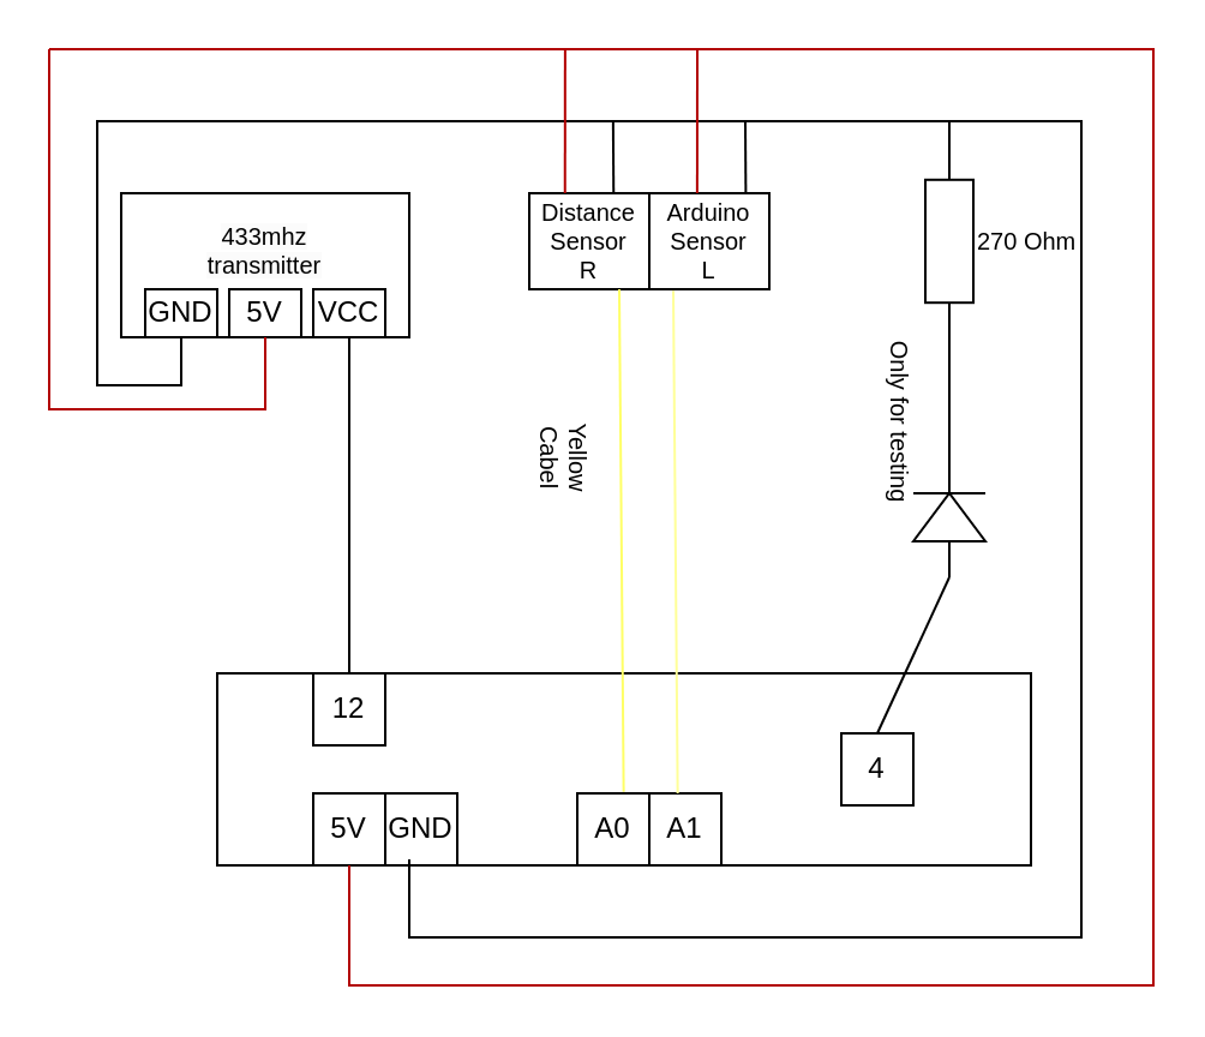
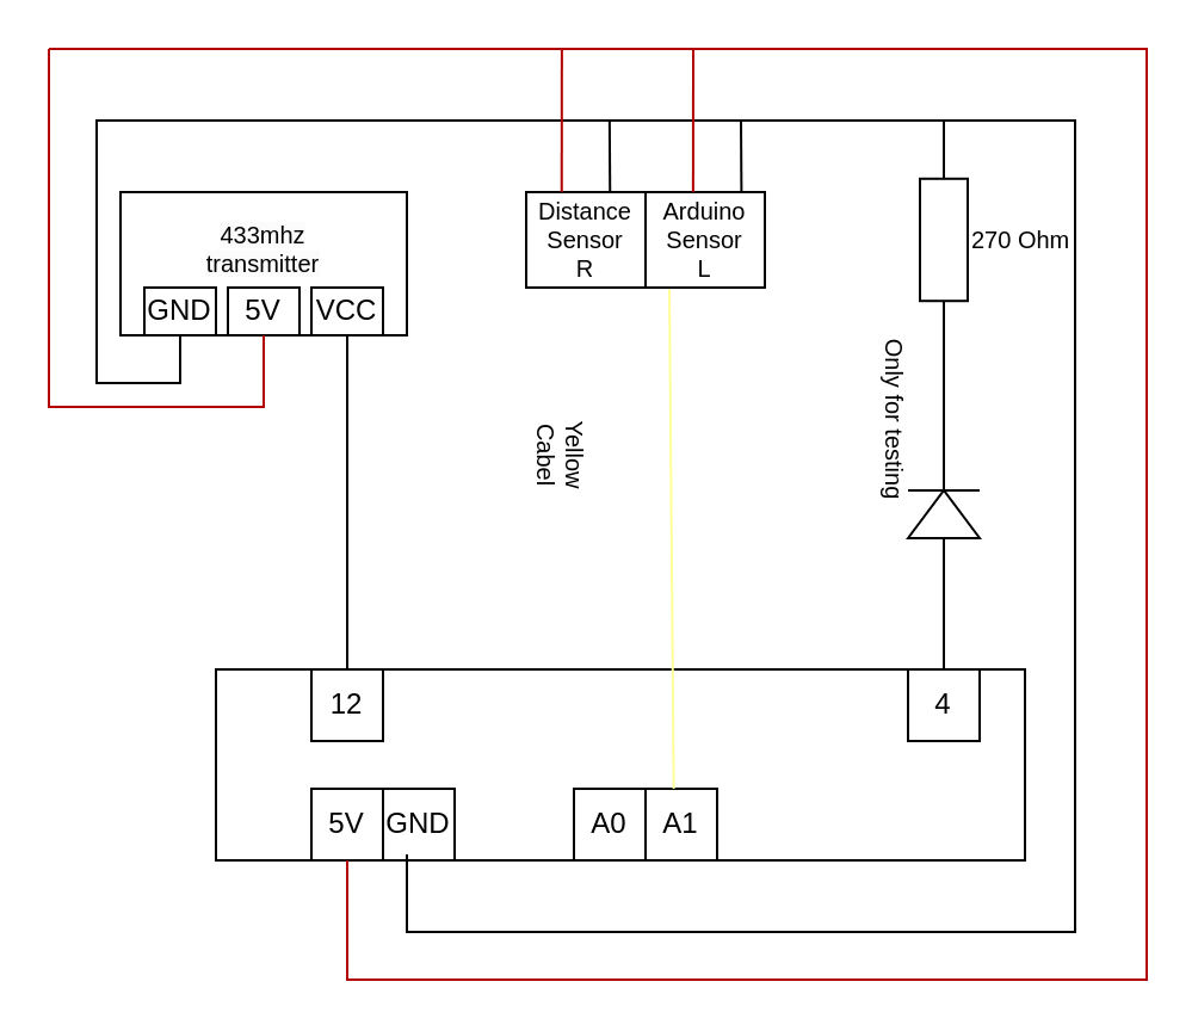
  <mxCell id="0" />
  <mxCell id="1" parent="0" />
  <mxCell id="2" value="" style="rounded=0;whiteSpace=wrap;html=1;fillColor=none;" vertex="1" parent="1"><mxGeometry x="90" y="280" width="339" height="80" as="geometry" /></mxCell>
  <mxCell id="3" value="5V" style="rounded=0;whiteSpace=wrap;html=1;fillColor=none;" vertex="1" parent="1"><mxGeometry x="130" y="330" width="30" height="30" as="geometry" /></mxCell>
  <mxCell id="4" value="GND" style="rounded=0;whiteSpace=wrap;html=1;fillColor=none;" vertex="1" parent="1"><mxGeometry x="160" y="330" width="30" height="30" as="geometry" /></mxCell>
  <mxCell id="5" value="A1" style="rounded=0;whiteSpace=wrap;html=1;fillColor=none;" vertex="1" parent="1"><mxGeometry x="270" y="330" width="30" height="30" as="geometry" /></mxCell>
  <mxCell id="6" value="A0" style="rounded=0;whiteSpace=wrap;html=1;fillColor=none;" vertex="1" parent="1"><mxGeometry x="240" y="330" width="30" height="30" as="geometry" /></mxCell>
  <mxCell id="7" value="12" style="rounded=0;whiteSpace=wrap;html=1;fillColor=none;" vertex="1" parent="1"><mxGeometry x="130" y="280" width="30" height="30" as="geometry" /></mxCell>
  <mxCell id="8" value="" style="endArrow=none;html=1;rounded=0;exitX=0.5;exitY=1;exitDx=0;exitDy=0;fillColor=#e51400;strokeColor=#B20000;" edge="1" parent="1" source="3"><mxGeometry width="50" height="50" relative="1" as="geometry"><mxPoint x="260" y="370" as="sourcePoint" /><mxPoint x="20" y="20" as="targetPoint" /><Array as="points"><mxPoint x="145" y="410" /><mxPoint x="480" y="410" /><mxPoint x="480" y="235" /><mxPoint x="480" y="20" /></Array></mxGeometry></mxCell>
  <mxCell id="9" value="" style="endArrow=none;html=1;rounded=0;exitX=0.5;exitY=1;exitDx=0;exitDy=0;fillColor=#f8cecc;strokeColor=#000000;" edge="1" parent="1"><mxGeometry width="50" height="50" relative="1" as="geometry"><mxPoint x="170" y="357.5" as="sourcePoint" /><mxPoint x="50" y="50" as="targetPoint" /><Array as="points"><mxPoint x="170" y="390" /><mxPoint x="450" y="390" /><mxPoint x="450" y="200" /><mxPoint x="450" y="50" /></Array></mxGeometry></mxCell>
- <mxCell id="10" value="4" style="rounded=0;whiteSpace=wrap;html=1;fillColor=none;" vertex="1" parent="1"><mxGeometry x="350" y="305" width="30" height="30" as="geometry" /></mxCell>
+ <mxCell id="10" value="4" style="rounded=0;whiteSpace=wrap;html=1;fillColor=none;" vertex="1" parent="1"><mxGeometry x="380" y="280" width="30" height="30" as="geometry" /></mxCell>
  <mxCell id="11" value="270 Ohm" style="pointerEvents=1;verticalLabelPosition=middle;shadow=0;dashed=0;align=left;html=1;verticalAlign=middle;shape=mxgraph.electrical.resistors.resistor_1;fillColor=none;direction=south;labelPosition=right;fontSize=10;" vertex="1" parent="1"><mxGeometry x="385" y="60" width="20" height="80" as="geometry" /></mxCell>
  <mxCell id="12" value="" style="pointerEvents=1;verticalLabelPosition=bottom;shadow=0;dashed=0;align=center;html=1;verticalAlign=top;shape=mxgraph.electrical.diodes.diode;fontSize=10;fontColor=#000000;rotation=90;direction=west;" vertex="1" parent="1"><mxGeometry x="370" y="200" width="50" height="30" as="geometry" /></mxCell>
  <mxCell id="13" value="" style="endArrow=none;html=1;rounded=0;strokeColor=#000000;fontSize=10;fontColor=#000000;entryX=0;entryY=0.5;entryDx=0;entryDy=0;entryPerimeter=0;exitX=0.5;exitY=0;exitDx=0;exitDy=0;" edge="1" parent="1" source="10" target="12"><mxGeometry width="50" height="50" relative="1" as="geometry"><mxPoint x="260" y="270" as="sourcePoint" /><mxPoint x="310" y="220" as="targetPoint" /></mxGeometry></mxCell>
  <mxCell id="14" value="" style="endArrow=none;html=1;rounded=0;strokeColor=#000000;fontSize=10;fontColor=#000000;entryX=1;entryY=0.5;entryDx=0;entryDy=0;entryPerimeter=0;exitX=1;exitY=0.5;exitDx=0;exitDy=0;exitPerimeter=0;" edge="1" parent="1" source="12" target="11"><mxGeometry width="50" height="50" relative="1" as="geometry"><mxPoint x="250" y="270" as="sourcePoint" /><mxPoint x="300" y="220" as="targetPoint" /></mxGeometry></mxCell>
  <mxCell id="15" value="" style="endArrow=none;html=1;rounded=0;strokeColor=#000000;fontSize=10;fontColor=#000000;exitX=0;exitY=0.5;exitDx=0;exitDy=0;exitPerimeter=0;" edge="1" parent="1" source="11"><mxGeometry width="50" height="50" relative="1" as="geometry"><mxPoint x="250" y="220" as="sourcePoint" /><mxPoint x="395" y="50" as="targetPoint" /></mxGeometry></mxCell>
  <mxCell id="16" value="Distance&lt;br&gt;Sensor&lt;br&gt;R" style="rounded=0;whiteSpace=wrap;html=1;fontSize=10;fontColor=#000000;fillColor=none;" vertex="1" parent="1"><mxGeometry x="220" y="80" width="50" height="40" as="geometry" /></mxCell>
  <mxCell id="17" value="Arduino&lt;br&gt;Sensor&lt;br&gt;L" style="rounded=0;whiteSpace=wrap;html=1;fontSize=10;fontColor=#000000;fillColor=none;" vertex="1" parent="1"><mxGeometry x="270" y="80" width="50" height="40" as="geometry" /></mxCell>
  <mxCell id="18" value="" style="endArrow=none;html=1;rounded=0;strokeColor=#000000;fontSize=10;fontColor=#000000;exitX=0.804;exitY=-0.001;exitDx=0;exitDy=0;exitPerimeter=0;" edge="1" parent="1" source="17"><mxGeometry width="50" height="50" relative="1" as="geometry"><mxPoint x="270" y="210" as="sourcePoint" /><mxPoint x="310" y="50" as="targetPoint" /></mxGeometry></mxCell>
  <mxCell id="19" value="" style="endArrow=none;html=1;rounded=0;strokeColor=#B20000;fontSize=10;fontColor=#000000;exitX=0.399;exitY=-0.001;exitDx=0;exitDy=0;exitPerimeter=0;fillColor=#e51400;" edge="1" parent="1" source="17"><mxGeometry width="50" height="50" relative="1" as="geometry"><mxPoint x="270" y="110" as="sourcePoint" /><mxPoint x="290" y="20" as="targetPoint" /></mxGeometry></mxCell>
  <mxCell id="20" value="" style="endArrow=none;html=1;rounded=0;strokeColor=#000000;fontSize=10;fontColor=#000000;exitX=0.804;exitY=-0.001;exitDx=0;exitDy=0;exitPerimeter=0;" edge="1" parent="1"><mxGeometry width="50" height="50" relative="1" as="geometry"><mxPoint x="255.13" y="80" as="sourcePoint" /><mxPoint x="254.93" y="50.04" as="targetPoint" /></mxGeometry></mxCell>
  <mxCell id="21" value="" style="endArrow=none;html=1;rounded=0;strokeColor=#B20000;fontSize=10;fontColor=#000000;exitX=0.399;exitY=-0.001;exitDx=0;exitDy=0;exitPerimeter=0;fillColor=#e51400;" edge="1" parent="1"><mxGeometry width="50" height="50" relative="1" as="geometry"><mxPoint x="234.88" y="80" as="sourcePoint" /><mxPoint x="234.93" y="20.04" as="targetPoint" /></mxGeometry></mxCell>
- <mxCell id="22" value="" style="endArrow=none;html=1;rounded=0;strokeColor=#FFFF66;fontSize=10;fontColor=#000000;entryX=0.75;entryY=1;entryDx=0;entryDy=0;exitX=0.644;exitY=-0.022;exitDx=0;exitDy=0;exitPerimeter=0;fillColor=#ffff88;" edge="1" parent="1" source="6" target="16"><mxGeometry width="50" height="50" relative="1" as="geometry"><mxPoint x="230" y="270" as="sourcePoint" /><mxPoint x="280" y="220" as="targetPoint" /></mxGeometry></mxCell>
  <mxCell id="23" value="" style="endArrow=none;html=1;rounded=0;strokeColor=#FFFF99;fontSize=10;fontColor=#000000;entryX=0.75;entryY=1;entryDx=0;entryDy=0;exitX=0.644;exitY=-0.022;exitDx=0;exitDy=0;exitPerimeter=0;fillColor=#ffff88;" edge="1" parent="1"><mxGeometry width="50" height="50" relative="1" as="geometry"><mxPoint x="281.82" y="330" as="sourcePoint" /><mxPoint x="280" y="120.66" as="targetPoint" /></mxGeometry></mxCell>
  <mxCell id="24" value="Yellow&lt;br&gt;Cabel" style="text;html=1;align=center;verticalAlign=middle;resizable=0;points=[];autosize=1;strokeColor=none;fillColor=none;fontSize=10;fontColor=#000000;rotation=90;" vertex="1" parent="1"><mxGeometry x="210" y="170" width="50" height="40" as="geometry" /></mxCell>
  <mxCell id="25" value="Only for testing&lt;br&gt;" style="text;html=1;align=center;verticalAlign=middle;resizable=0;points=[];autosize=1;strokeColor=none;fillColor=none;fontSize=10;fontColor=#000000;rotation=90;" vertex="1" parent="1"><mxGeometry x="330" y="160" width="90" height="30" as="geometry" /></mxCell>
  <mxCell id="26" value="&#10;&lt;span style=&quot;color: rgb(0, 0, 0); font-family: Helvetica; font-size: 10px; font-style: normal; font-variant-ligatures: normal; font-variant-caps: normal; font-weight: 400; letter-spacing: normal; orphans: 2; text-align: center; text-indent: 0px; text-transform: none; widows: 2; word-spacing: 0px; -webkit-text-stroke-width: 0px; background-color: rgb(251, 251, 251); text-decoration-thickness: initial; text-decoration-style: initial; text-decoration-color: initial; float: none; display: inline !important;&quot;&gt;433mhz&lt;/span&gt;&lt;br style=&quot;border-color: var(--border-color); color: rgb(0, 0, 0); font-family: Helvetica; font-size: 10px; font-style: normal; font-variant-ligatures: normal; font-variant-caps: normal; font-weight: 400; letter-spacing: normal; orphans: 2; text-align: center; text-indent: 0px; text-transform: none; widows: 2; word-spacing: 0px; -webkit-text-stroke-width: 0px; background-color: rgb(251, 251, 251); text-decoration-thickness: initial; text-decoration-style: initial; text-decoration-color: initial;&quot;&gt;&lt;span style=&quot;color: rgb(0, 0, 0); font-family: Helvetica; font-size: 10px; font-style: normal; font-variant-ligatures: normal; font-variant-caps: normal; font-weight: 400; letter-spacing: normal; orphans: 2; text-align: center; text-indent: 0px; text-transform: none; widows: 2; word-spacing: 0px; -webkit-text-stroke-width: 0px; background-color: rgb(251, 251, 251); text-decoration-thickness: initial; text-decoration-style: initial; text-decoration-color: initial; float: none; display: inline !important;&quot;&gt;transmitter&lt;/span&gt;&#10;&#10;" style="rounded=0;whiteSpace=wrap;html=1;fontSize=10;fontColor=#000000;fillColor=none;" vertex="1" parent="1"><mxGeometry x="50" y="80" width="120" height="60" as="geometry" /></mxCell>
  <mxCell id="27" value="GND" style="rounded=0;whiteSpace=wrap;html=1;fillColor=none;" vertex="1" parent="1"><mxGeometry x="60" y="120" width="30" height="20" as="geometry" /></mxCell>
  <mxCell id="28" value="VCC" style="rounded=0;whiteSpace=wrap;html=1;fillColor=none;" vertex="1" parent="1"><mxGeometry x="130" y="120" width="30" height="20" as="geometry" /></mxCell>
  <mxCell id="29" value="5V" style="rounded=0;whiteSpace=wrap;html=1;fillColor=none;" vertex="1" parent="1"><mxGeometry x="95" y="120" width="30" height="20" as="geometry" /></mxCell>
  <mxCell id="30" value="" style="endArrow=none;html=1;rounded=0;strokeColor=#000000;fontSize=10;fontColor=#000000;entryX=0.5;entryY=1;entryDx=0;entryDy=0;" edge="1" parent="1" target="27"><mxGeometry width="50" height="50" relative="1" as="geometry"><mxPoint x="50" y="50" as="sourcePoint" /><mxPoint x="160" y="160" as="targetPoint" /><Array as="points"><mxPoint x="40" y="50" /><mxPoint x="40" y="160" /><mxPoint x="75" y="160" /></Array></mxGeometry></mxCell>
  <mxCell id="31" value="" style="endArrow=none;html=1;rounded=0;strokeColor=#B20000;fontSize=10;fontColor=#000000;exitX=0.5;exitY=1;exitDx=0;exitDy=0;fillColor=#e51400;" edge="1" parent="1" source="29"><mxGeometry width="50" height="50" relative="1" as="geometry"><mxPoint x="20" y="180" as="sourcePoint" /><mxPoint x="20" y="20" as="targetPoint" /><Array as="points"><mxPoint x="110" y="170" /><mxPoint x="20" y="170" /></Array></mxGeometry></mxCell>
  <mxCell id="32" value="" style="endArrow=none;html=1;rounded=0;strokeColor=#000000;fontSize=10;fontColor=#000000;" edge="1" parent="1"><mxGeometry width="50" height="50" relative="1" as="geometry"><mxPoint x="145" y="280" as="sourcePoint" /><mxPoint x="145" y="140" as="targetPoint" /></mxGeometry></mxCell>
